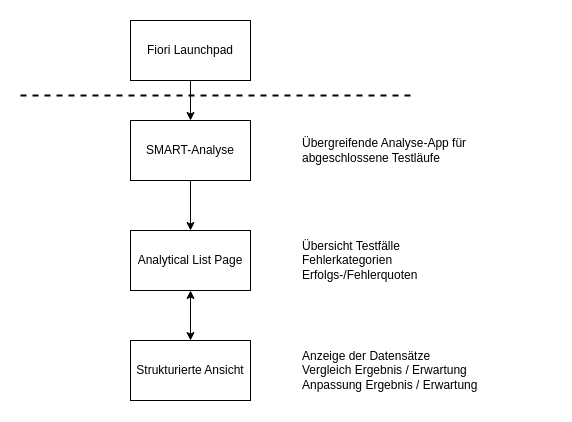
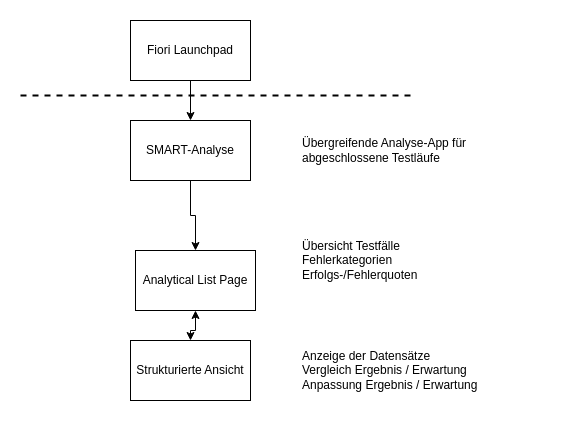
  <mxCell id="0" />
  <mxCell id="1" parent="0" />
  <mxCell id="2" style="edgeStyle=orthogonalEdgeStyle;rounded=0;orthogonalLoop=1;jettySize=auto;html=1;" edge="1" parent="1" source="3" target="5"><mxGeometry relative="1" as="geometry" /></mxCell>
  <mxCell id="3" value="Fiori Launchpad" style="rounded=0;whiteSpace=wrap;html=1;" vertex="1" parent="1"><mxGeometry x="130" y="20" width="120" height="60" as="geometry" /></mxCell>
  <mxCell id="4" style="edgeStyle=orthogonalEdgeStyle;rounded=0;orthogonalLoop=1;jettySize=auto;html=1;" edge="1" parent="1" source="5" target="7"><mxGeometry relative="1" as="geometry" /></mxCell>
  <mxCell id="5" value="SMART-Analyse" style="rounded=0;whiteSpace=wrap;html=1;" vertex="1" parent="1"><mxGeometry x="130" y="120" width="120" height="60" as="geometry" /></mxCell>
  <mxCell id="6" style="edgeStyle=orthogonalEdgeStyle;rounded=0;orthogonalLoop=1;jettySize=auto;html=1;startArrow=classic;startFill=1;" edge="1" parent="1" source="7" target="8"><mxGeometry relative="1" as="geometry" /></mxCell>
- <mxCell id="7" value="Analytical List Page" style="rounded=0;whiteSpace=wrap;html=1;" vertex="1" parent="1"><mxGeometry x="130" y="230" width="120" height="60" as="geometry" /></mxCell>
+ <mxCell id="7" value="Analytical List Page" style="rounded=0;whiteSpace=wrap;html=1;" vertex="1" parent="1"><mxGeometry x="135" y="250" width="120" height="60" as="geometry" /></mxCell>
  <mxCell id="8" value="Strukturierte Ansicht" style="rounded=0;whiteSpace=wrap;html=1;" vertex="1" parent="1"><mxGeometry x="130" y="340" width="120" height="60" as="geometry" /></mxCell>
  <mxCell id="9" value="Übergreifende Analyse-App für abgeschlossene Testläufe" style="text;html=1;whiteSpace=wrap;strokeColor=none;fillColor=none;align=left;verticalAlign=middle;rounded=0;" vertex="1" parent="1"><mxGeometry x="300" y="120" width="201" height="60" as="geometry" /></mxCell>
  <mxCell id="10" value="Anzeige der Datensätze&lt;div&gt;Vergleich Ergebnis / Erwartung&lt;/div&gt;&lt;div&gt;Anpassung&amp;nbsp;&lt;span style=&quot;background-color: transparent; color: light-dark(rgb(0, 0, 0), rgb(255, 255, 255));&quot;&gt;Ergebnis / Erwartung&lt;/span&gt;&lt;/div&gt;" style="text;html=1;whiteSpace=wrap;strokeColor=none;fillColor=none;align=left;verticalAlign=middle;rounded=0;" vertex="1" parent="1"><mxGeometry x="300" y="340" width="250" height="60" as="geometry" /></mxCell>
  <mxCell id="11" value="Übersicht Testfälle&lt;div&gt;Fehlerkategorien&lt;/div&gt;&lt;div&gt;Erfolgs-/Fehlerquoten&lt;/div&gt;" style="text;html=1;whiteSpace=wrap;strokeColor=none;fillColor=none;align=left;verticalAlign=middle;rounded=0;" vertex="1" parent="1"><mxGeometry x="300" y="230" width="250" height="60" as="geometry" /></mxCell>
  <mxCell id="12" value="" style="line;strokeWidth=2;html=1;dashed=1;" vertex="1" parent="1"><mxGeometry x="20" y="90" width="390" height="10" as="geometry" /></mxCell>
